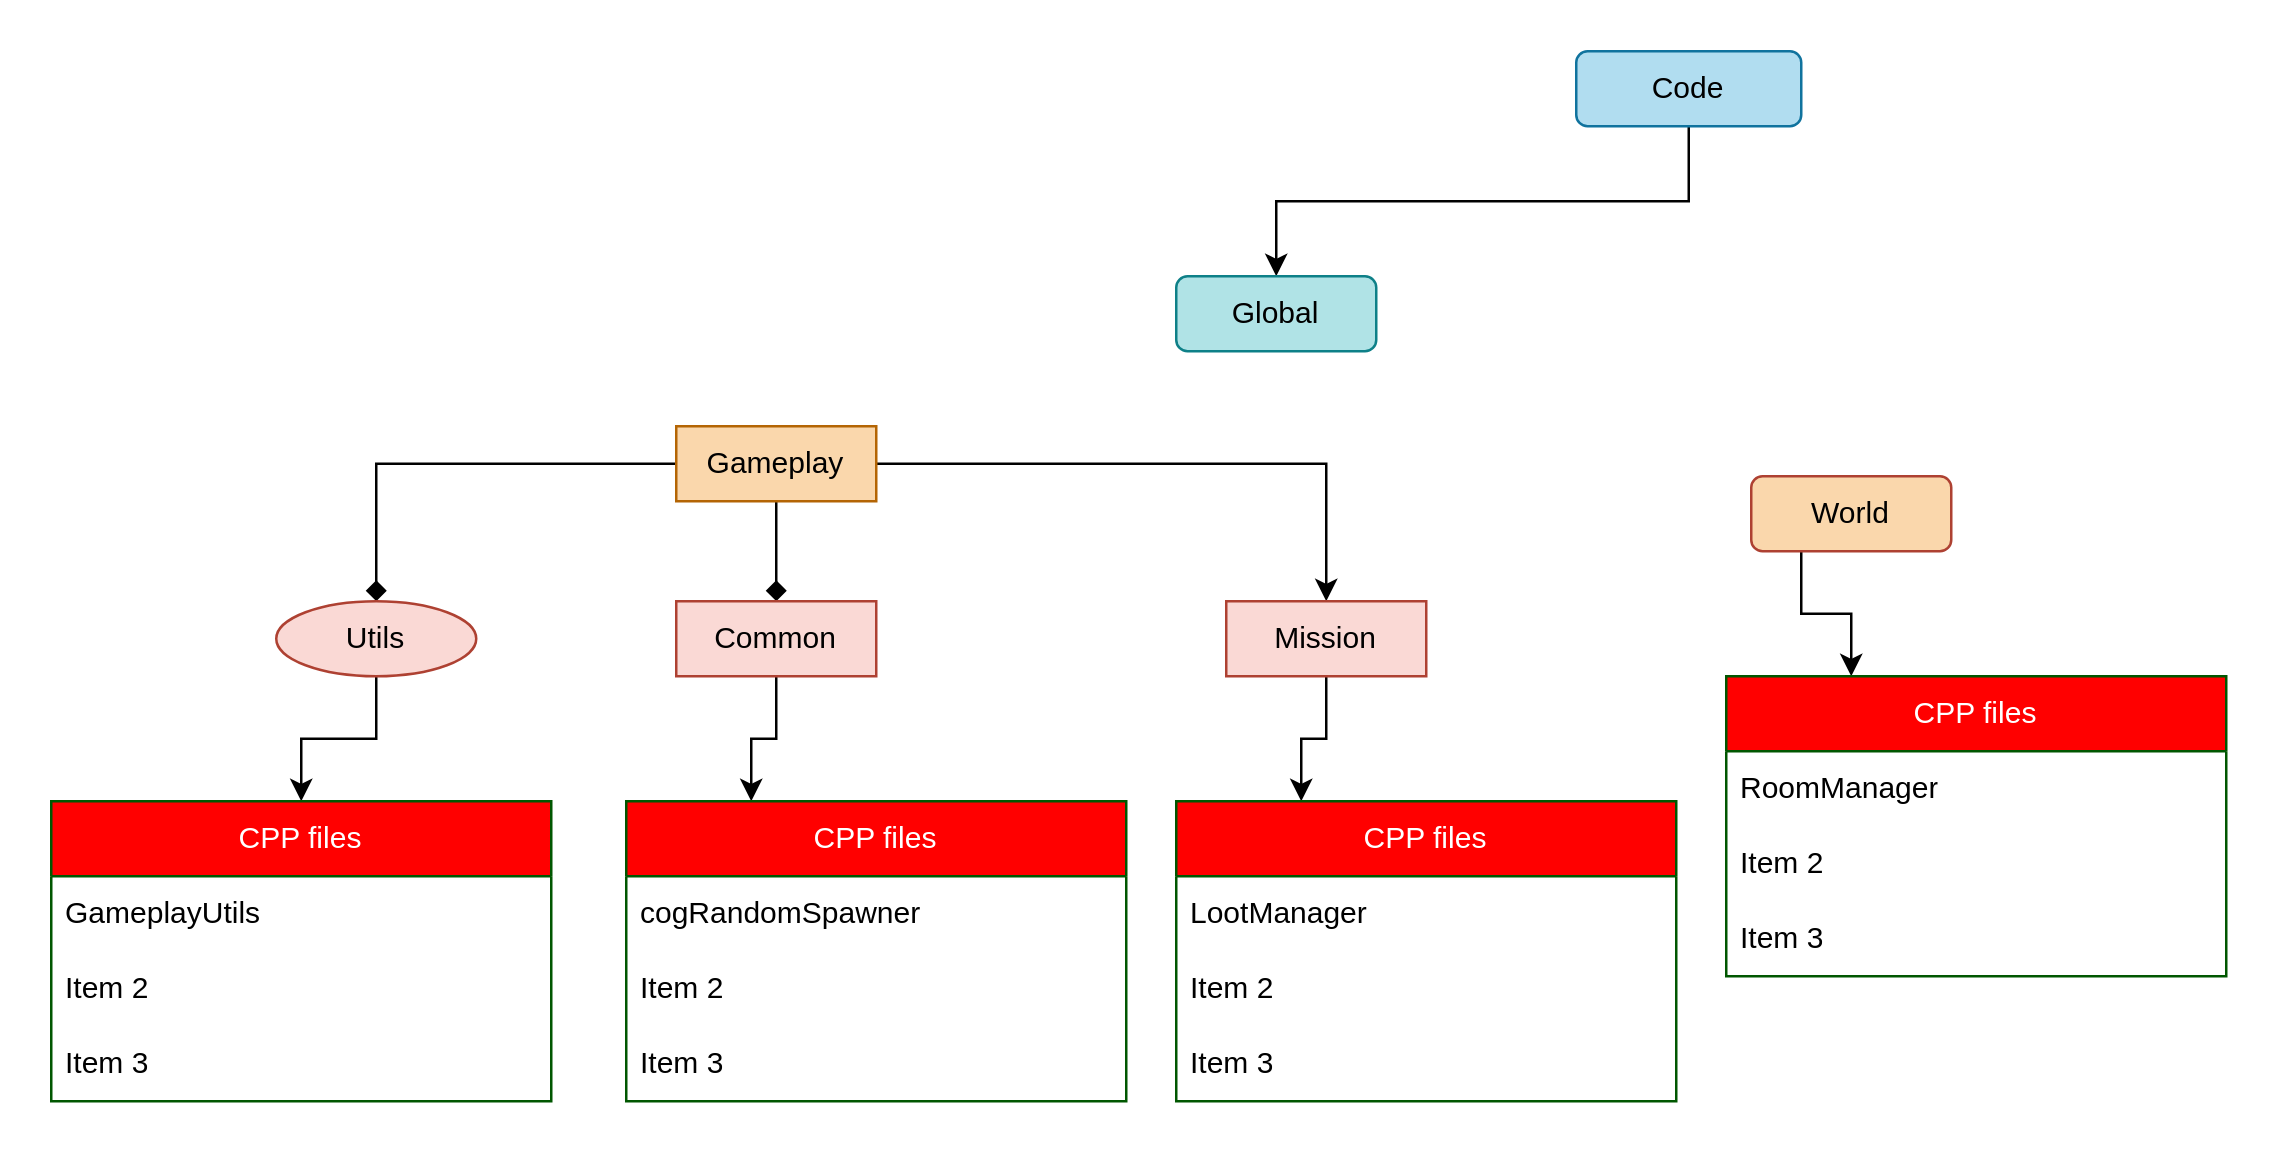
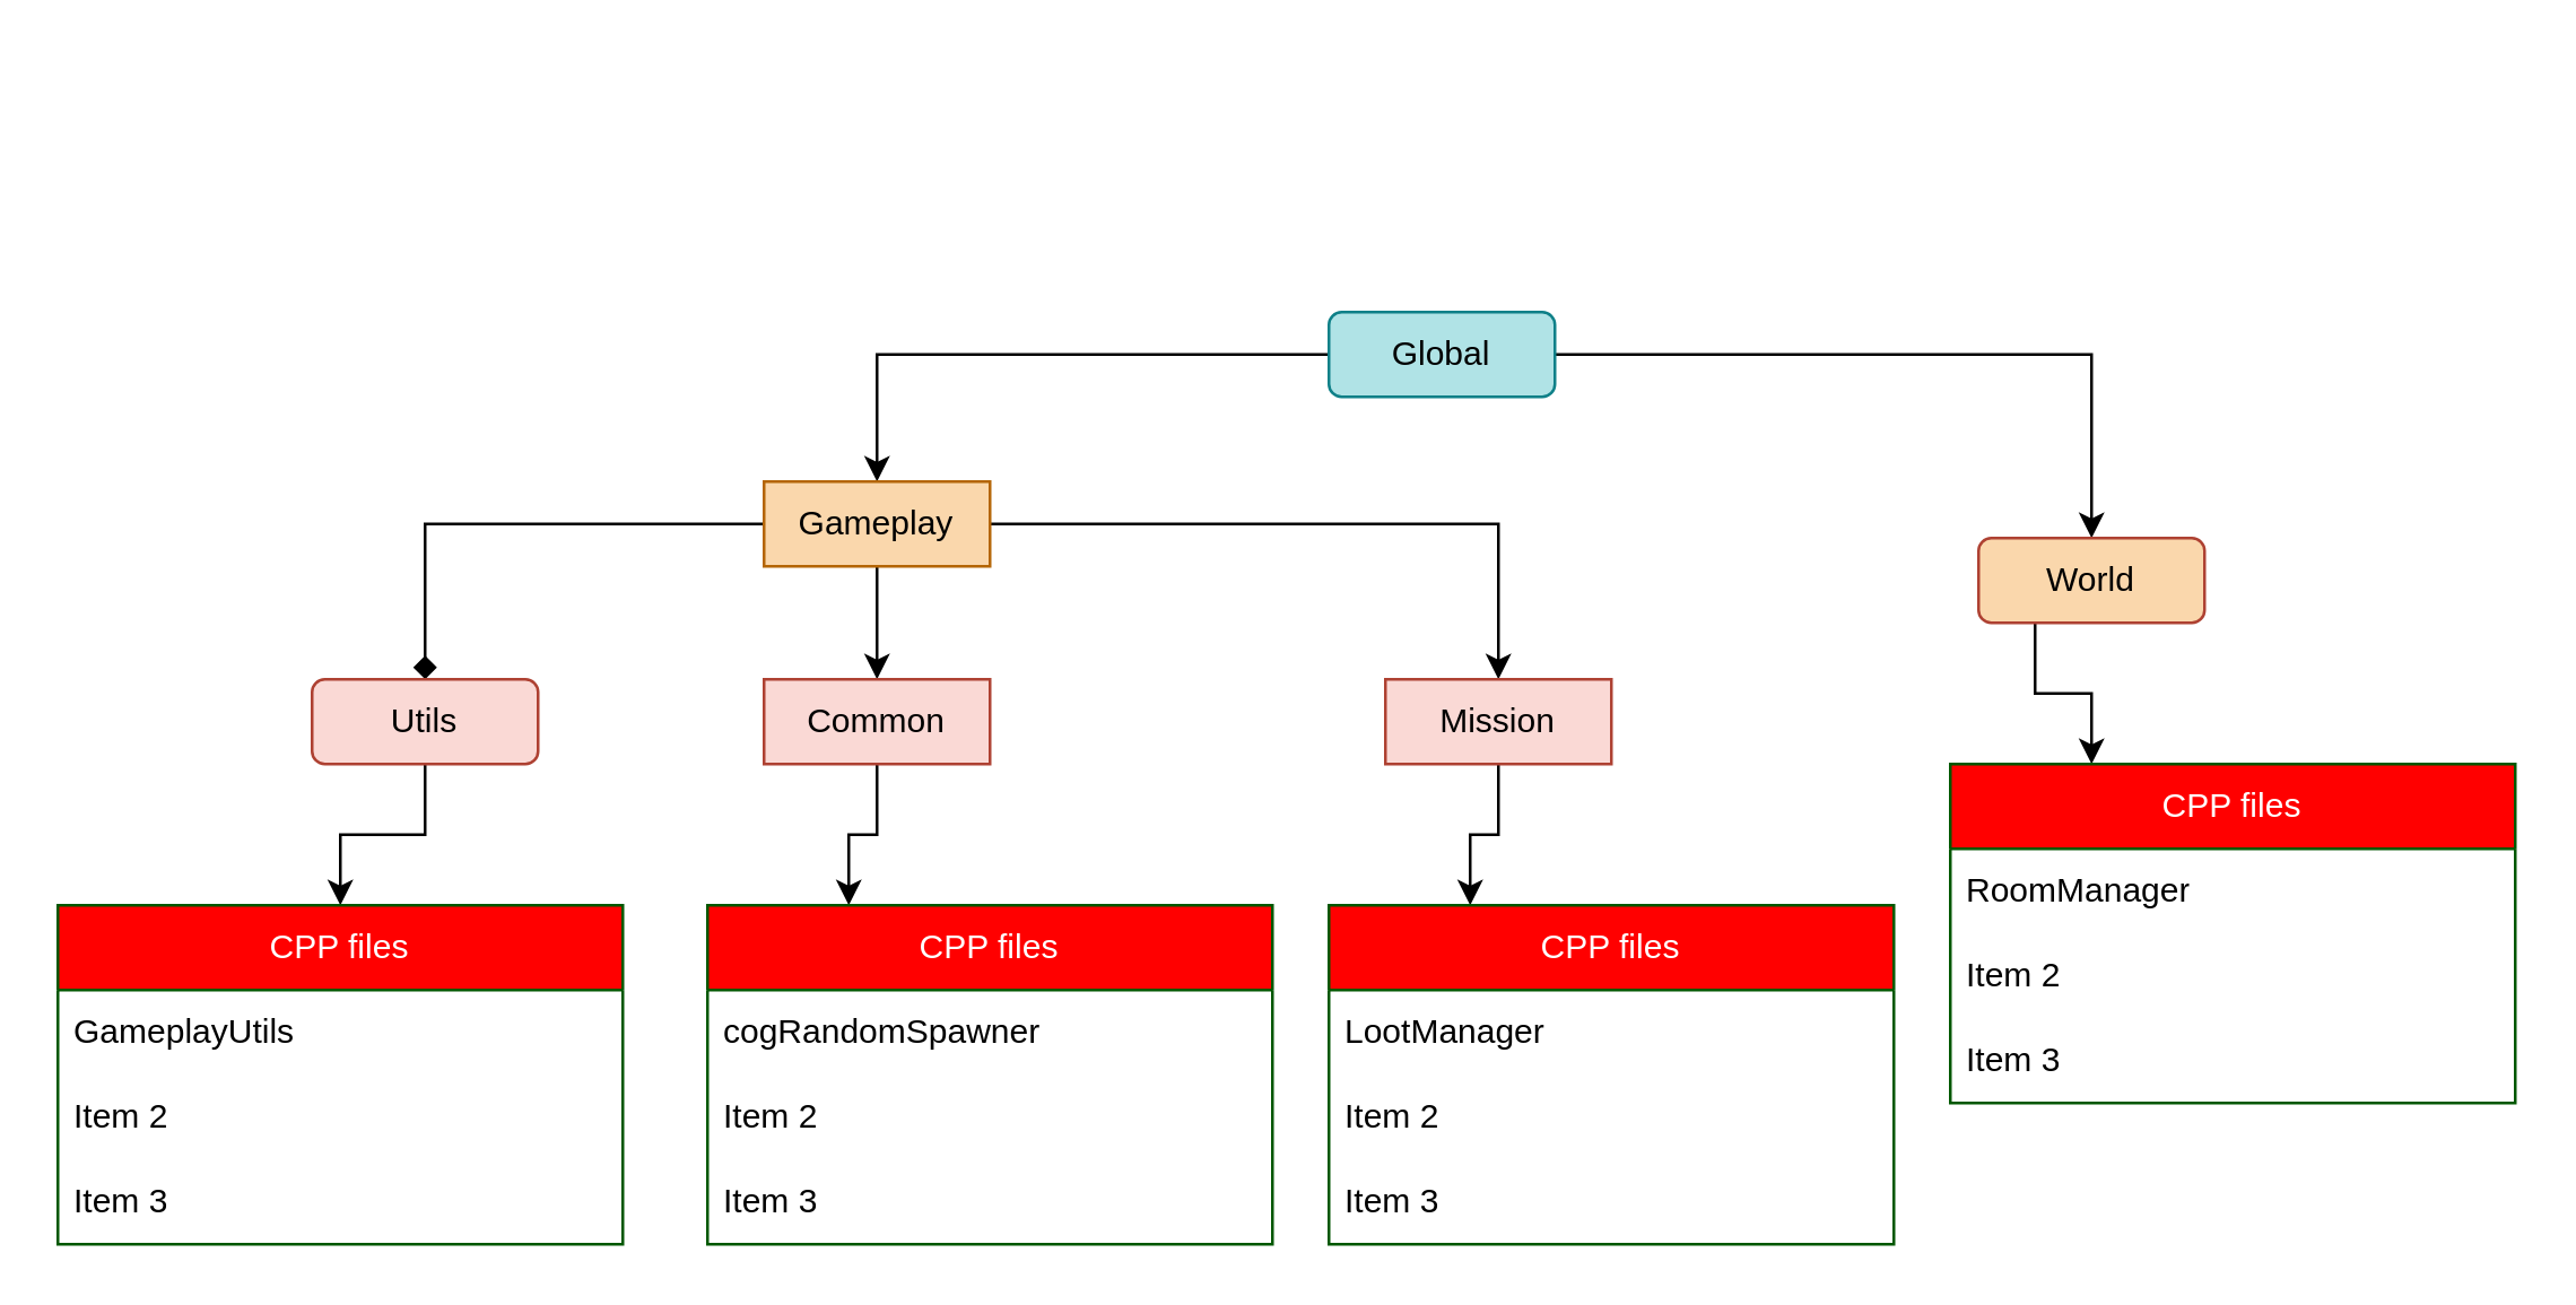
  <mxCell id="0" />
  <mxCell id="1" parent="0" />
- <mxCell id="2" style="edgeStyle=orthogonalEdgeStyle;rounded=0;orthogonalLoop=1;jettySize=auto;html=1;exitX=0.5;exitY=1;exitDx=0;exitDy=0;entryX=0.5;entryY=0;entryDx=0;entryDy=0;" edge="1" parent="1" source="3" target="6"><mxGeometry relative="1" as="geometry"><mxPoint x="320" y="360" as="targetPoint" /></mxGeometry></mxCell>
- <mxCell id="3" value="Code" style="rounded=1;whiteSpace=wrap;html=1;fillColor=#b1ddf0;strokeColor=#10739e;" vertex="1" parent="1"><mxGeometry x="630" y="20" width="90" height="30" as="geometry" /></mxCell>
+ <mxCell id="4" value="" style="edgeStyle=orthogonalEdgeStyle;rounded=0;orthogonalLoop=1;jettySize=auto;html=1;" edge="1" parent="1" source="6" target="10"><mxGeometry relative="1" as="geometry" /></mxCell>
+ <mxCell id="5" value="" style="edgeStyle=orthogonalEdgeStyle;rounded=0;orthogonalLoop=1;jettySize=auto;html=1;" edge="1" parent="1" source="6" target="24"><mxGeometry relative="1" as="geometry" /></mxCell>
  <mxCell id="6" value="Global" style="rounded=1;whiteSpace=wrap;html=1;fillColor=#b0e3e6;strokeColor=#0e8088;" vertex="1" parent="1"><mxGeometry x="470" y="110" width="80" height="30" as="geometry" /></mxCell>
- <mxCell id="7" value="" style="edgeStyle=orthogonalEdgeStyle;rounded=0;orthogonalLoop=1;jettySize=auto;html=1;endArrow=diamond;" edge="1" parent="1" source="10" target="12"><mxGeometry relative="1" as="geometry" /></mxCell>
+ <mxCell id="7" value="" style="edgeStyle=orthogonalEdgeStyle;rounded=0;orthogonalLoop=1;jettySize=auto;html=1;" edge="1" parent="1" source="10" target="12"><mxGeometry relative="1" as="geometry" /></mxCell>
  <mxCell id="8" value="" style="edgeStyle=orthogonalEdgeStyle;rounded=0;orthogonalLoop=1;jettySize=auto;html=1;" edge="1" parent="1" source="10" target="18"><mxGeometry relative="1" as="geometry" /></mxCell>
  <mxCell id="9" value="" style="edgeStyle=orthogonalEdgeStyle;rounded=0;orthogonalLoop=1;jettySize=auto;html=1;endArrow=diamond;" edge="1" parent="1" source="10" target="30"><mxGeometry relative="1" as="geometry" /></mxCell>
  <mxCell id="10" value="Gameplay" style="whiteSpace=wrap;html=1;fillColor=#fad7ac;strokeColor=#b46504;rounded=0;" vertex="1" parent="1"><mxGeometry x="270" y="170" width="80" height="30" as="geometry" /></mxCell>
  <mxCell id="11" style="edgeStyle=orthogonalEdgeStyle;rounded=0;orthogonalLoop=1;jettySize=auto;html=1;exitX=0.5;exitY=1;exitDx=0;exitDy=0;entryX=0.25;entryY=0;entryDx=0;entryDy=0;" edge="1" parent="1" source="12" target="13"><mxGeometry relative="1" as="geometry" /></mxCell>
  <mxCell id="12" value="Common" style="whiteSpace=wrap;html=1;fillColor=#fad9d5;strokeColor=#ae4132;rounded=0;" vertex="1" parent="1"><mxGeometry x="270" y="240" width="80" height="30" as="geometry" /></mxCell>
  <mxCell id="13" value="CPP files" style="swimlane;fontStyle=0;childLayout=stackLayout;horizontal=1;startSize=30;horizontalStack=0;resizeParent=1;resizeParentMax=0;resizeLast=0;collapsible=1;marginBottom=0;whiteSpace=wrap;html=1;fillColor=#FF0000;fontColor=#ffffff;strokeColor=#005700;" vertex="1" parent="1"><mxGeometry x="250" y="320" width="200" height="120" as="geometry" /></mxCell>
  <mxCell id="14" value="cogRandomSpawner" style="text;align=left;verticalAlign=middle;spacingLeft=4;spacingRight=4;overflow=hidden;points=[[0,0.5],[1,0.5]];portConstraint=eastwest;rotatable=0;whiteSpace=wrap;fontColor=default;" vertex="1" parent="13"><mxGeometry y="30" width="200" height="30" as="geometry" /></mxCell>
  <mxCell id="15" value="Item 2" style="text;strokeColor=none;fillColor=none;align=left;verticalAlign=middle;spacingLeft=4;spacingRight=4;overflow=hidden;points=[[0,0.5],[1,0.5]];portConstraint=eastwest;rotatable=0;whiteSpace=wrap;html=1;" vertex="1" parent="13"><mxGeometry y="60" width="200" height="30" as="geometry" /></mxCell>
  <mxCell id="16" value="Item 3" style="text;strokeColor=none;fillColor=none;align=left;verticalAlign=middle;spacingLeft=4;spacingRight=4;overflow=hidden;points=[[0,0.5],[1,0.5]];portConstraint=eastwest;rotatable=0;whiteSpace=wrap;html=1;" vertex="1" parent="13"><mxGeometry y="90" width="200" height="30" as="geometry" /></mxCell>
  <mxCell id="17" style="edgeStyle=orthogonalEdgeStyle;rounded=0;orthogonalLoop=1;jettySize=auto;html=1;exitX=0.5;exitY=1;exitDx=0;exitDy=0;entryX=0.25;entryY=0;entryDx=0;entryDy=0;" edge="1" parent="1" source="18" target="19"><mxGeometry relative="1" as="geometry" /></mxCell>
  <mxCell id="18" value="Mission" style="whiteSpace=wrap;html=1;fillColor=#fad9d5;strokeColor=#ae4132;rounded=0;" vertex="1" parent="1"><mxGeometry x="490" y="240" width="80" height="30" as="geometry" /></mxCell>
  <mxCell id="19" value="CPP files" style="swimlane;fontStyle=0;childLayout=stackLayout;horizontal=1;startSize=30;horizontalStack=0;resizeParent=1;resizeParentMax=0;resizeLast=0;collapsible=1;marginBottom=0;whiteSpace=wrap;html=1;fillColor=#FF0000;fontColor=#ffffff;strokeColor=#005700;" vertex="1" parent="1"><mxGeometry x="470" y="320" width="200" height="120" as="geometry" /></mxCell>
  <mxCell id="20" value="LootManager" style="text;align=left;verticalAlign=middle;spacingLeft=4;spacingRight=4;overflow=hidden;points=[[0,0.5],[1,0.5]];portConstraint=eastwest;rotatable=0;whiteSpace=wrap;fontColor=default;" vertex="1" parent="19"><mxGeometry y="30" width="200" height="30" as="geometry" /></mxCell>
  <mxCell id="21" value="Item 2" style="text;strokeColor=none;fillColor=none;align=left;verticalAlign=middle;spacingLeft=4;spacingRight=4;overflow=hidden;points=[[0,0.5],[1,0.5]];portConstraint=eastwest;rotatable=0;whiteSpace=wrap;html=1;" vertex="1" parent="19"><mxGeometry y="60" width="200" height="30" as="geometry" /></mxCell>
  <mxCell id="22" value="Item 3" style="text;strokeColor=none;fillColor=none;align=left;verticalAlign=middle;spacingLeft=4;spacingRight=4;overflow=hidden;points=[[0,0.5],[1,0.5]];portConstraint=eastwest;rotatable=0;whiteSpace=wrap;html=1;" vertex="1" parent="19"><mxGeometry y="90" width="200" height="30" as="geometry" /></mxCell>
  <mxCell id="23" style="edgeStyle=orthogonalEdgeStyle;rounded=0;orthogonalLoop=1;jettySize=auto;html=1;exitX=0.25;exitY=1;exitDx=0;exitDy=0;entryX=0.25;entryY=0;entryDx=0;entryDy=0;" edge="1" parent="1" source="24" target="25"><mxGeometry relative="1" as="geometry" /></mxCell>
  <mxCell id="24" value="World" style="rounded=1;whiteSpace=wrap;html=1;fillColor=#fad7ac;strokeColor=#ae4132;" vertex="1" parent="1"><mxGeometry x="700" y="190" width="80" height="30" as="geometry" /></mxCell>
  <mxCell id="25" value="CPP files" style="swimlane;fontStyle=0;childLayout=stackLayout;horizontal=1;startSize=30;horizontalStack=0;resizeParent=1;resizeParentMax=0;resizeLast=0;collapsible=1;marginBottom=0;whiteSpace=wrap;html=1;fillColor=#FF0000;fontColor=#ffffff;strokeColor=#005700;" vertex="1" parent="1"><mxGeometry x="690" y="270" width="200" height="120" as="geometry" /></mxCell>
  <mxCell id="26" value="RoomManager" style="text;align=left;verticalAlign=middle;spacingLeft=4;spacingRight=4;overflow=hidden;points=[[0,0.5],[1,0.5]];portConstraint=eastwest;rotatable=0;whiteSpace=wrap;fontColor=default;" vertex="1" parent="25"><mxGeometry y="30" width="200" height="30" as="geometry" /></mxCell>
  <mxCell id="27" value="Item 2" style="text;strokeColor=none;fillColor=none;align=left;verticalAlign=middle;spacingLeft=4;spacingRight=4;overflow=hidden;points=[[0,0.5],[1,0.5]];portConstraint=eastwest;rotatable=0;whiteSpace=wrap;html=1;" vertex="1" parent="25"><mxGeometry y="60" width="200" height="30" as="geometry" /></mxCell>
  <mxCell id="28" value="Item 3" style="text;strokeColor=none;fillColor=none;align=left;verticalAlign=middle;spacingLeft=4;spacingRight=4;overflow=hidden;points=[[0,0.5],[1,0.5]];portConstraint=eastwest;rotatable=0;whiteSpace=wrap;html=1;" vertex="1" parent="25"><mxGeometry y="90" width="200" height="30" as="geometry" /></mxCell>
  <mxCell id="29" style="edgeStyle=orthogonalEdgeStyle;rounded=0;orthogonalLoop=1;jettySize=auto;html=1;exitX=0.5;exitY=1;exitDx=0;exitDy=0;entryX=0.5;entryY=0;entryDx=0;entryDy=0;" edge="1" parent="1" source="30" target="31"><mxGeometry relative="1" as="geometry" /></mxCell>
- <mxCell id="30" value="Utils" style="ellipse;whiteSpace=wrap;html=1;fillColor=#fad9d5;strokeColor=#ae4132;" vertex="1" parent="1"><mxGeometry x="110" y="240" width="80" height="30" as="geometry" /></mxCell>
+ <mxCell id="30" value="Utils" style="rounded=1;whiteSpace=wrap;html=1;fillColor=#fad9d5;strokeColor=#ae4132;" vertex="1" parent="1"><mxGeometry x="110" y="240" width="80" height="30" as="geometry" /></mxCell>
  <mxCell id="31" value="CPP files" style="swimlane;fontStyle=0;childLayout=stackLayout;horizontal=1;startSize=30;horizontalStack=0;resizeParent=1;resizeParentMax=0;resizeLast=0;collapsible=1;marginBottom=0;whiteSpace=wrap;html=1;fillColor=#FF0000;fontColor=#ffffff;strokeColor=#005700;" vertex="1" parent="1"><mxGeometry x="20" y="320" width="200" height="120" as="geometry" /></mxCell>
  <mxCell id="32" value="GameplayUtils" style="text;align=left;verticalAlign=middle;spacingLeft=4;spacingRight=4;overflow=hidden;points=[[0,0.5],[1,0.5]];portConstraint=eastwest;rotatable=0;whiteSpace=wrap;fontColor=default;" vertex="1" parent="31"><mxGeometry y="30" width="200" height="30" as="geometry" /></mxCell>
  <mxCell id="33" value="Item 2" style="text;strokeColor=none;fillColor=none;align=left;verticalAlign=middle;spacingLeft=4;spacingRight=4;overflow=hidden;points=[[0,0.5],[1,0.5]];portConstraint=eastwest;rotatable=0;whiteSpace=wrap;html=1;" vertex="1" parent="31"><mxGeometry y="60" width="200" height="30" as="geometry" /></mxCell>
  <mxCell id="34" value="Item 3" style="text;strokeColor=none;fillColor=none;align=left;verticalAlign=middle;spacingLeft=4;spacingRight=4;overflow=hidden;points=[[0,0.5],[1,0.5]];portConstraint=eastwest;rotatable=0;whiteSpace=wrap;html=1;" vertex="1" parent="31"><mxGeometry y="90" width="200" height="30" as="geometry" /></mxCell>
